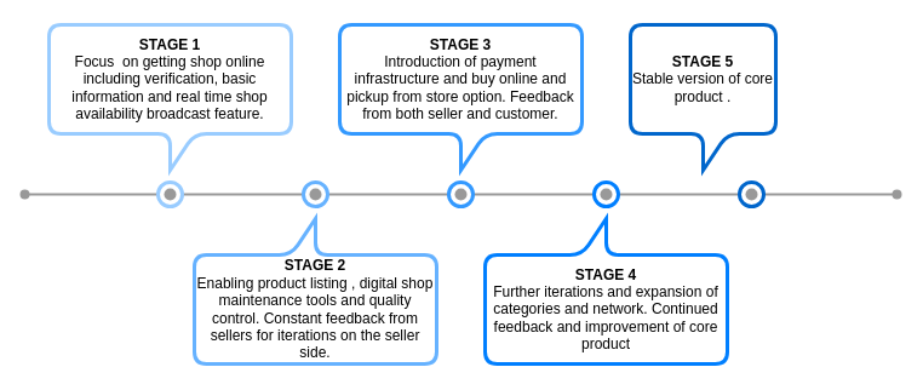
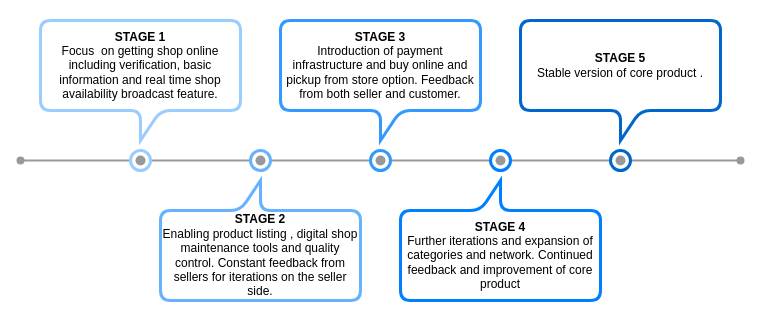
  <mxCell id="0" />
  <mxCell id="1" parent="0" />
  <mxCell id="2" value="" style="endArrow=oval;html=1;strokeWidth=2;fillColor=#f5f5f5;strokeColor=#999999;startArrow=oval;startFill=1;endFill=1;" parent="1" edge="1"><mxGeometry width="50" height="50" relative="1" as="geometry"><mxPoint x="20" y="160" as="sourcePoint" /><mxPoint x="740" y="160" as="targetPoint" /></mxGeometry></mxCell>
  <mxCell id="3" value="" style="ellipse;whiteSpace=wrap;html=1;strokeWidth=3;shadow=0;sketch=0;strokeColor=#66B2FF;" parent="1" vertex="1"><mxGeometry x="250" y="150" width="20" height="20" as="geometry" /></mxCell>
  <mxCell id="4" value="" style="ellipse;whiteSpace=wrap;html=1;fillColor=#999999;strokeColor=none;" parent="1" vertex="1"><mxGeometry x="255" y="155" width="10" height="10" as="geometry" /></mxCell>
  <mxCell id="5" value="" style="ellipse;whiteSpace=wrap;html=1;strokeWidth=3;shadow=0;sketch=0;strokeColor=#99CCFF;" parent="1" vertex="1"><mxGeometry x="130" y="150" width="20" height="20" as="geometry" /></mxCell>
  <mxCell id="6" value="" style="ellipse;whiteSpace=wrap;html=1;fillColor=#999999;strokeColor=none;" parent="1" vertex="1"><mxGeometry x="135" y="155" width="10" height="10" as="geometry" /></mxCell>
  <mxCell id="7" value="" style="ellipse;whiteSpace=wrap;html=1;strokeWidth=3;shadow=0;sketch=0;strokeColor=#3399FF;" parent="1" vertex="1"><mxGeometry x="370" y="150" width="20" height="20" as="geometry" /></mxCell>
  <mxCell id="8" value="" style="ellipse;whiteSpace=wrap;html=1;fillColor=#999999;strokeColor=none;" parent="1" vertex="1"><mxGeometry x="375" y="155" width="10" height="10" as="geometry" /></mxCell>
  <mxCell id="9" value="" style="ellipse;whiteSpace=wrap;html=1;strokeWidth=3;shadow=0;sketch=0;strokeColor=#007FFF;" parent="1" vertex="1"><mxGeometry x="490" y="150" width="20" height="20" as="geometry" /></mxCell>
  <mxCell id="10" value="" style="ellipse;whiteSpace=wrap;html=1;fillColor=#999999;strokeColor=none;" parent="1" vertex="1"><mxGeometry x="495" y="155" width="10" height="10" as="geometry" /></mxCell>
  <mxCell id="11" value="" style="ellipse;whiteSpace=wrap;html=1;strokeWidth=3;shadow=0;sketch=0;strokeColor=#0066CC;" parent="1" vertex="1"><mxGeometry x="610" y="150" width="20" height="20" as="geometry" /></mxCell>
  <mxCell id="12" value="" style="ellipse;whiteSpace=wrap;html=1;fillColor=#999999;strokeColor=none;" parent="1" vertex="1"><mxGeometry x="615" y="155" width="10" height="10" as="geometry" /></mxCell>
  <mxCell id="13" value="&lt;b&gt;STAGE 1&lt;/b&gt;&lt;br&gt;Focus&amp;nbsp; on getting shop online including verification, basic information and real time shop availability broadcast feature." style="shape=callout;whiteSpace=wrap;html=1;perimeter=calloutPerimeter;shadow=0;sketch=0;strokeWidth=3;fillColor=#FFFFFF;rounded=1;strokeColor=#99CCFF;" parent="1" vertex="1"><mxGeometry x="40" y="20" width="200" height="120" as="geometry" /></mxCell>
  <mxCell id="14" value="&lt;b&gt;STAGE 2&lt;/b&gt;&lt;br&gt;Enabling product listing , digital shop maintenance tools and quality control. Constant feedback from sellers for iterations on the seller side." style="shape=callout;whiteSpace=wrap;html=1;perimeter=calloutPerimeter;shadow=0;sketch=0;strokeWidth=3;fillColor=#FFFFFF;rounded=1;direction=west;strokeColor=#66B2FF;" parent="1" vertex="1"><mxGeometry x="160" y="180" width="200" height="120" as="geometry" /></mxCell>
  <mxCell id="15" value="&lt;div&gt;&lt;b&gt;STAGE 3&lt;/b&gt;&lt;span&gt;&lt;br&gt;&lt;/span&gt;&lt;/div&gt;&lt;div&gt;&lt;span&gt;Introduction of payment infrastructure and buy online and pickup from store option. Feedback from both seller and customer.&lt;/span&gt;&lt;/div&gt;" style="shape=callout;whiteSpace=wrap;html=1;perimeter=calloutPerimeter;shadow=0;sketch=0;strokeWidth=3;fillColor=#FFFFFF;rounded=1;strokeColor=#3399FF;align=center;" parent="1" vertex="1"><mxGeometry x="280" y="20" width="200" height="120" as="geometry" /></mxCell>
  <mxCell id="16" value="&lt;b&gt;STAGE 4&lt;/b&gt;&lt;br&gt;Further iterations and expansion of categories and network. Continued feedback and improvement of core product" style="shape=callout;whiteSpace=wrap;html=1;perimeter=calloutPerimeter;shadow=0;sketch=0;strokeWidth=3;fillColor=#FFFFFF;rounded=1;direction=west;strokeColor=#007FFF;" parent="1" vertex="1"><mxGeometry x="400" y="180" width="200" height="120" as="geometry" /></mxCell>
- <mxCell id="17" value="&lt;b&gt;STAGE 5&lt;/b&gt;&lt;br&gt;Stable version of core product ." style="shape=callout;whiteSpace=wrap;html=1;perimeter=calloutPerimeter;shadow=0;sketch=0;strokeWidth=3;fillColor=#FFFFFF;rounded=1;strokeColor=#0066CC;" parent="1" vertex="1"><mxGeometry x="520" y="20" width="120" height="120" as="geometry" /></mxCell>
+ <mxCell id="17" value="&lt;b&gt;STAGE 5&lt;/b&gt;&lt;br&gt;Stable version of core product ." style="shape=callout;whiteSpace=wrap;html=1;perimeter=calloutPerimeter;shadow=0;sketch=0;strokeWidth=3;fillColor=#FFFFFF;rounded=1;strokeColor=#0066CC;" parent="1" vertex="1"><mxGeometry x="520" y="20" width="200" height="120" as="geometry" /></mxCell>
